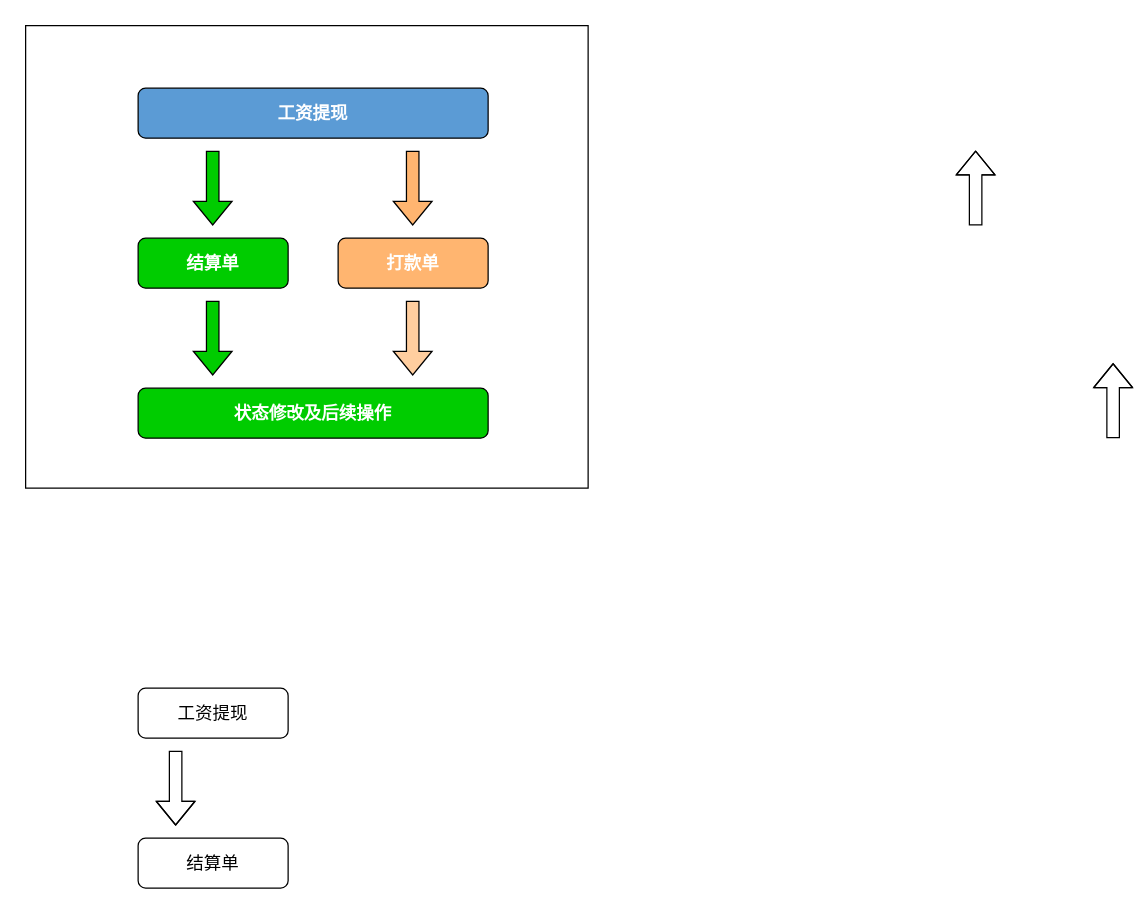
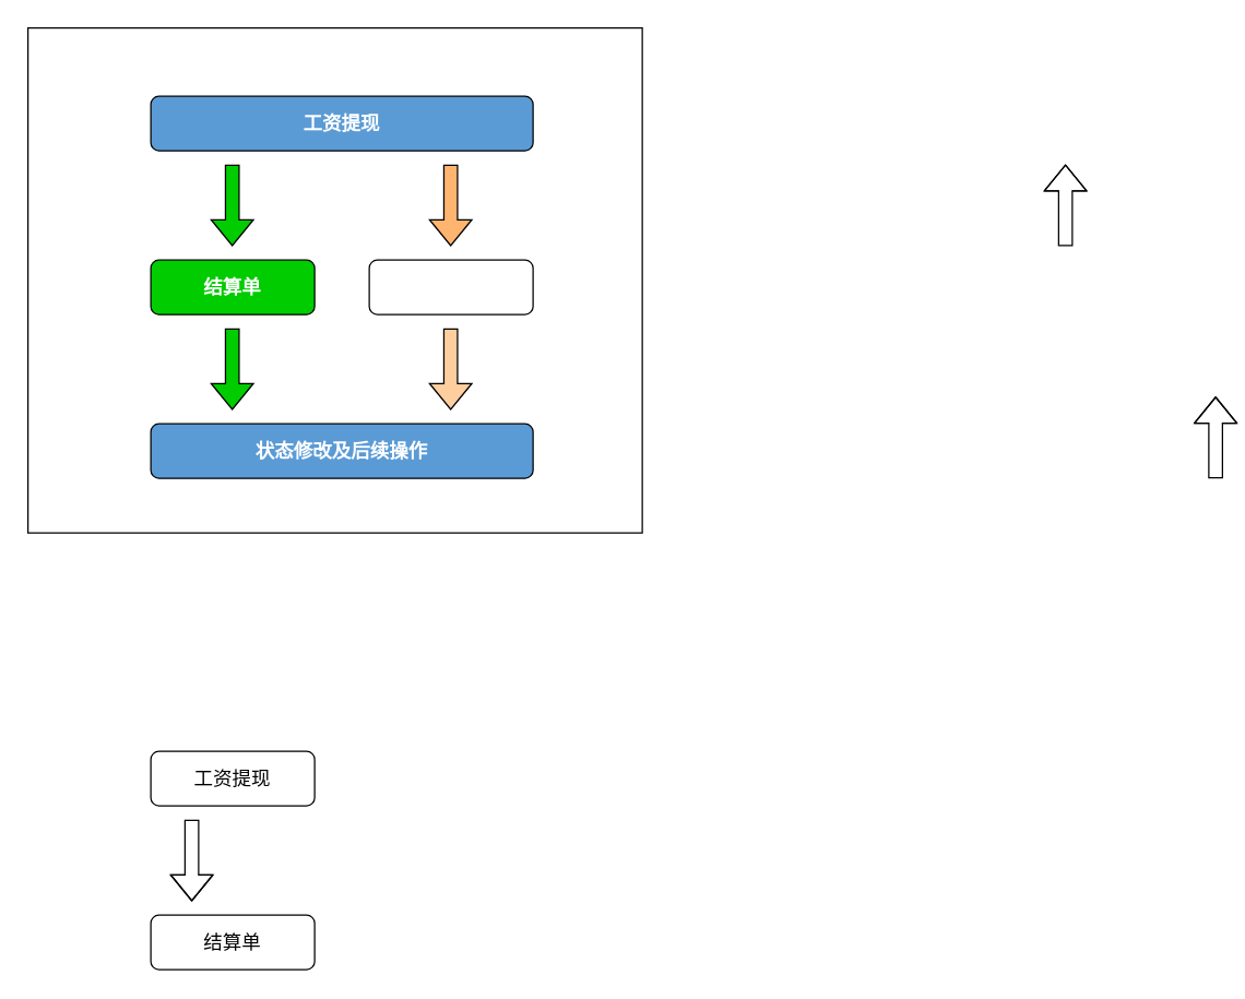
  <mxCell id="0" />
  <mxCell id="1" parent="0" />
  <mxCell id="2" value="" style="rounded=0;whiteSpace=wrap;html=1;fillColor=#FFFFFF;" vertex="1" parent="1"><mxGeometry x="20" y="20" width="450" height="370" as="geometry" /></mxCell>
  <mxCell id="3" value="&lt;font size=&quot;1&quot; color=&quot;#ffffff&quot;&gt;&lt;b style=&quot;font-size: 14px;&quot;&gt;结算单&lt;/b&gt;&lt;/font&gt;" style="rounded=1;whiteSpace=wrap;html=1;fillColor=#00CC00;" vertex="1" parent="1"><mxGeometry x="110" y="190" width="120" height="40" as="geometry" /></mxCell>
- <mxCell id="4" value="&lt;b&gt;&lt;font color=&quot;#ffffff&quot; style=&quot;font-size: 14px;&quot;&gt;打款单&lt;/font&gt;&lt;/b&gt;" style="rounded=1;whiteSpace=wrap;html=1;fillColor=#FFB570;" vertex="1" parent="1"><mxGeometry x="270" y="190" width="120" height="40" as="geometry" /></mxCell>
+ <mxCell id="4" value="&lt;b&gt;&lt;font color=&quot;#ffffff&quot; style=&quot;font-size: 14px;&quot;&gt;打款单&lt;/font&gt;&lt;/b&gt;" style="rounded=1;whiteSpace=wrap;html=1;fillColor=#ffffff;" vertex="1" parent="1"><mxGeometry x="270" y="190" width="120" height="40" as="geometry" /></mxCell>
  <mxCell id="5" style="edgeStyle=orthogonalEdgeStyle;shape=flexArrow;rounded=0;orthogonalLoop=1;jettySize=auto;html=1;fillColor=#FFB570;" edge="1" parent="1"><mxGeometry relative="1" as="geometry"><mxPoint x="329.66" y="120" as="sourcePoint" /><mxPoint x="329.66" y="180" as="targetPoint" /></mxGeometry></mxCell>
  <mxCell id="6" value="&lt;font size=&quot;1&quot; color=&quot;#ffffff&quot;&gt;&lt;b style=&quot;font-size: 14px;&quot;&gt;工资提现&lt;/b&gt;&lt;/font&gt;" style="rounded=1;whiteSpace=wrap;html=1;fillColor=#5B9BD5;" vertex="1" parent="1"><mxGeometry x="110" y="70" width="280" height="40" as="geometry" /></mxCell>
  <mxCell id="7" style="edgeStyle=orthogonalEdgeStyle;shape=flexArrow;rounded=0;orthogonalLoop=1;jettySize=auto;html=1;fillColor=#00CC00;" edge="1" parent="1"><mxGeometry relative="1" as="geometry"><mxPoint x="169.66" y="120" as="sourcePoint" /><mxPoint x="169.66" y="180" as="targetPoint" /></mxGeometry></mxCell>
  <mxCell id="8" style="edgeStyle=orthogonalEdgeStyle;shape=flexArrow;rounded=0;orthogonalLoop=1;jettySize=auto;html=1;" edge="1" parent="1"><mxGeometry relative="1" as="geometry"><mxPoint x="890" y="350" as="sourcePoint" /><mxPoint x="890" y="290" as="targetPoint" /><Array as="points"><mxPoint x="890" y="270" /><mxPoint x="890" y="270" /></Array></mxGeometry></mxCell>
  <mxCell id="9" style="edgeStyle=orthogonalEdgeStyle;shape=flexArrow;rounded=0;orthogonalLoop=1;jettySize=auto;html=1;" edge="1" parent="1"><mxGeometry relative="1" as="geometry"><mxPoint x="780" y="179.97" as="sourcePoint" /><mxPoint x="780" y="119.97" as="targetPoint" /><Array as="points"><mxPoint x="780" y="99.97" /><mxPoint x="780" y="99.97" /></Array></mxGeometry></mxCell>
- <mxCell id="10" value="&lt;font color=&quot;#ffffff&quot; style=&quot;font-size: 14px;&quot;&gt;&lt;b&gt;状态修改及后续操作&lt;/b&gt;&lt;/font&gt;" style="rounded=1;whiteSpace=wrap;html=1;fillColor=#00cc00;" vertex="1" parent="1"><mxGeometry x="110" y="310" width="280" height="40" as="geometry" /></mxCell>
+ <mxCell id="10" value="&lt;font color=&quot;#ffffff&quot; style=&quot;font-size: 14px;&quot;&gt;&lt;b&gt;状态修改及后续操作&lt;/b&gt;&lt;/font&gt;" style="rounded=1;whiteSpace=wrap;html=1;fillColor=#5B9BD5;" vertex="1" parent="1"><mxGeometry x="110" y="310" width="280" height="40" as="geometry" /></mxCell>
  <mxCell id="11" style="edgeStyle=orthogonalEdgeStyle;shape=flexArrow;rounded=0;orthogonalLoop=1;jettySize=auto;html=1;fillColor=#00CC00;" edge="1" parent="1"><mxGeometry relative="1" as="geometry"><mxPoint x="169.66" y="240" as="sourcePoint" /><mxPoint x="169.66" y="300" as="targetPoint" /></mxGeometry></mxCell>
  <mxCell id="12" style="edgeStyle=orthogonalEdgeStyle;shape=flexArrow;rounded=0;orthogonalLoop=1;jettySize=auto;html=1;fillColor=#FFCE9F;" edge="1" parent="1"><mxGeometry relative="1" as="geometry"><mxPoint x="329.66" y="240" as="sourcePoint" /><mxPoint x="329.66" y="300" as="targetPoint" /></mxGeometry></mxCell>
  <mxCell id="13" value="&lt;font color=&quot;#000000&quot;&gt;工资提现&lt;/font&gt;" style="rounded=1;whiteSpace=wrap;html=1;fontSize=14;" vertex="1" parent="1"><mxGeometry x="110" y="550" width="120" height="40" as="geometry" /></mxCell>
  <mxCell id="14" value="结算单" style="rounded=1;whiteSpace=wrap;html=1;fontSize=14;fontColor=#000000;fillColor=#FFFFFF;" vertex="1" parent="1"><mxGeometry x="110" y="670" width="120" height="40" as="geometry" /></mxCell>
  <mxCell id="15" style="edgeStyle=orthogonalEdgeStyle;shape=flexArrow;rounded=0;orthogonalLoop=1;jettySize=auto;html=1;" edge="1" parent="1"><mxGeometry relative="1" as="geometry"><mxPoint x="140" y="600" as="sourcePoint" /><mxPoint x="140" y="660" as="targetPoint" /><Array as="points"><mxPoint x="140" y="630" /><mxPoint x="140" y="630" /></Array></mxGeometry></mxCell>
